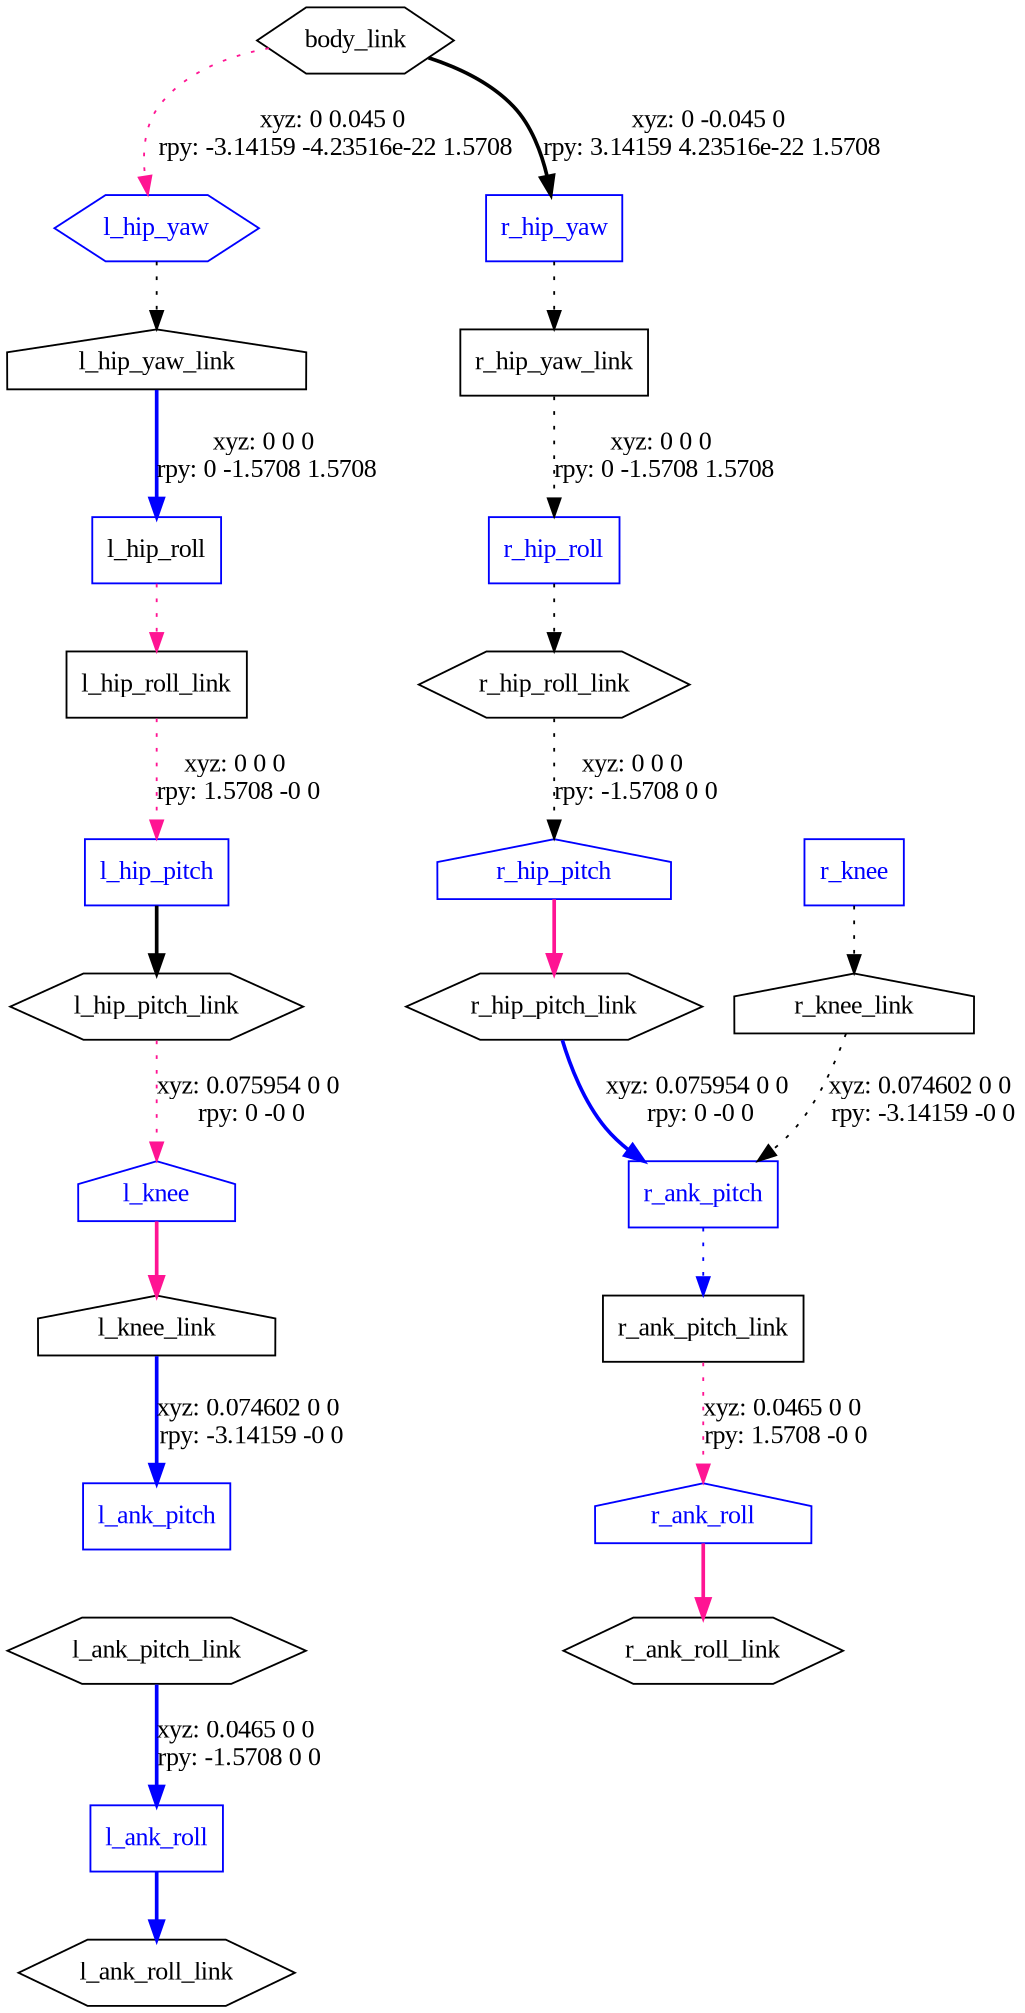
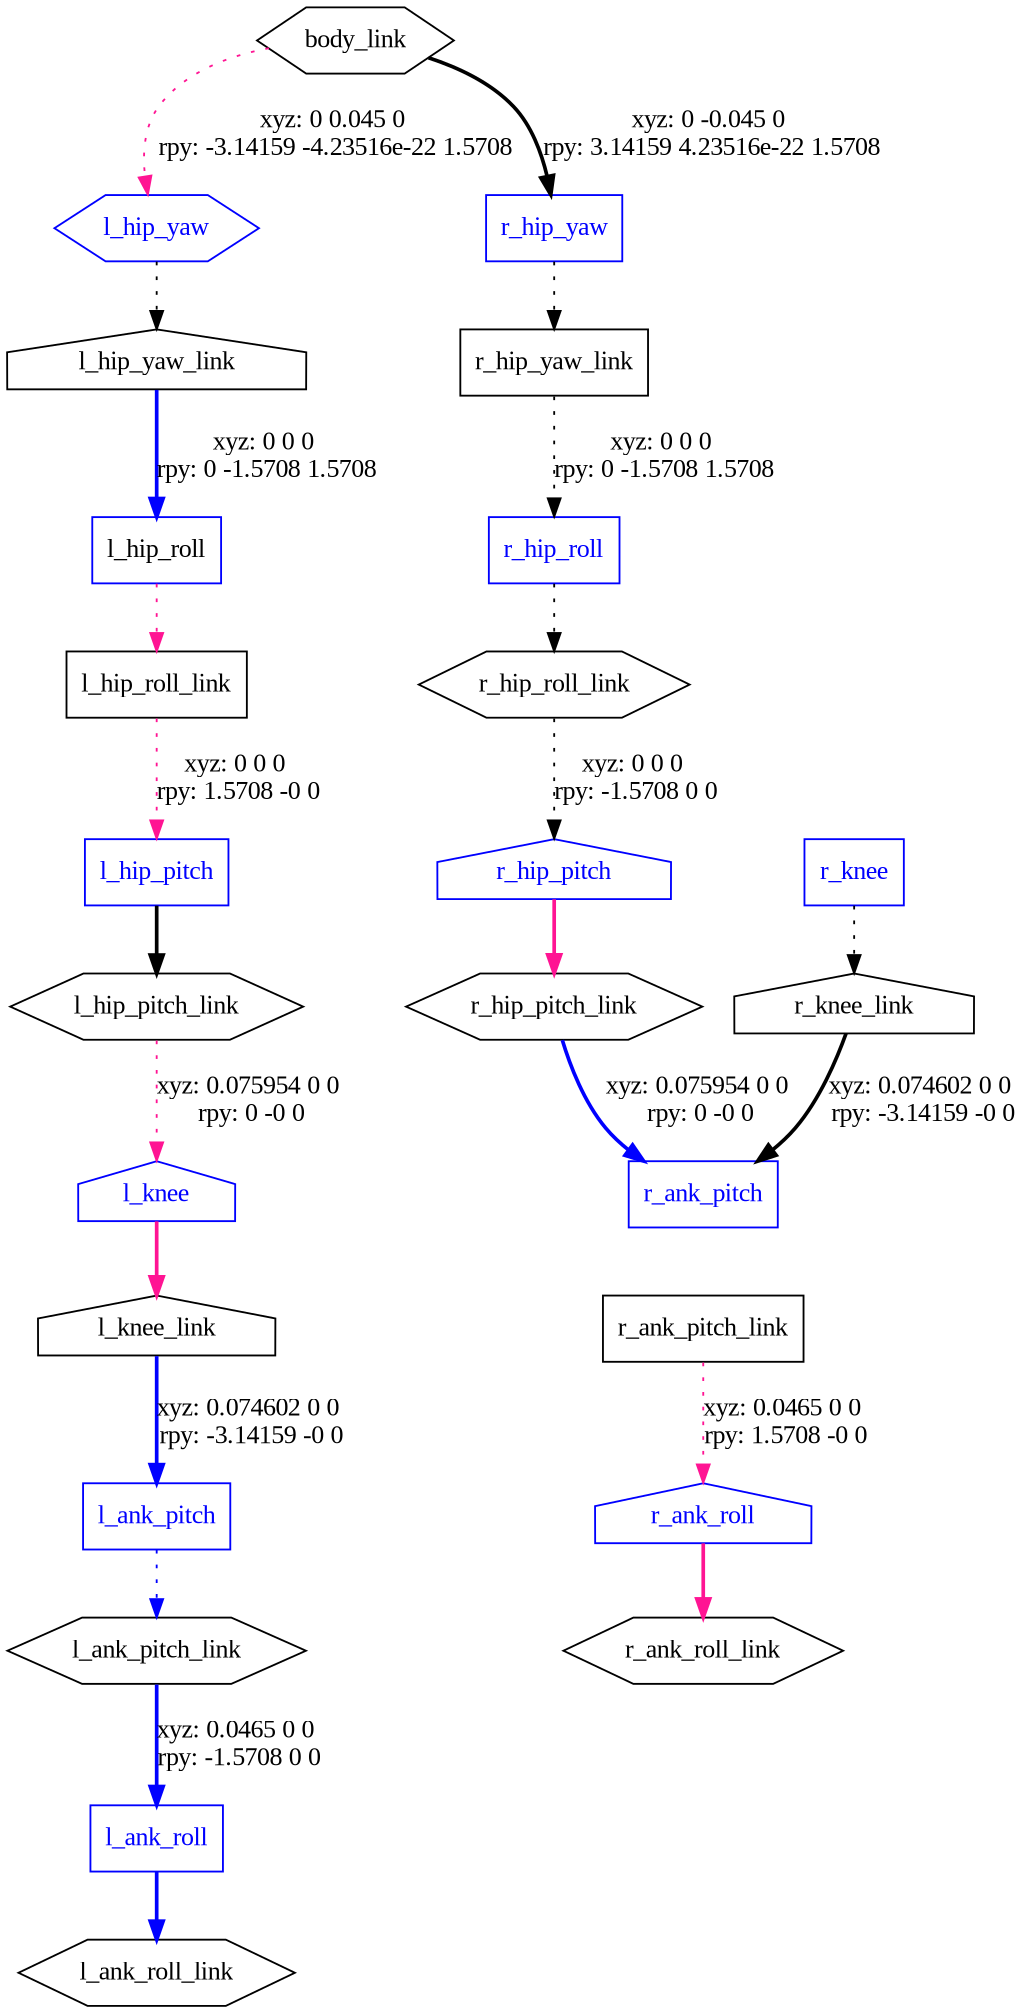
  digraph {
    fontname="Liberation Serif"
    node [fontname="Liberation Serif" shape=box]
    edge [color=black fontname="Liberation Serif" style=dotted]
    n1 [label=body_link shape=hexagon]
    l_hip_yaw [color=blue fontcolor=blue shape=hexagon]
    r_hip_yaw [color=blue fontcolor=blue]
    n4 [label=l_hip_yaw_link shape=house]
    n5 [label=r_hip_yaw_link]
    l_hip_roll [color=blue fontcolor=black]
    n7 [label=l_hip_roll_link]
    l_hip_pitch [color=blue fontcolor=blue]
    n9 [label=l_hip_pitch_link shape=hexagon]
    l_knee [color=blue fontcolor=blue shape=house]
    n11 [label=l_knee_link shape=house]
    l_ank_pitch [color=blue fontcolor=blue]
    n13 [label=l_ank_pitch_link shape=hexagon]
    l_ank_roll [color=blue fontcolor=blue]
    n15 [label=l_ank_roll_link shape=hexagon]
    r_hip_roll [color=blue fontcolor=blue]
    n17 [label=r_hip_roll_link shape=hexagon]
    r_hip_pitch [color=blue fontcolor=blue shape=house]
    n19 [label=r_hip_pitch_link shape=hexagon]
    r_ank_pitch [color=blue fontcolor=blue]
    r_knee [color=blue fontcolor=blue]
    n22 [label=r_knee_link shape=house]
    n23 [label=r_ank_pitch_link]
    r_ank_roll [color=blue fontcolor=blue shape=house]
    n25 [label=r_ank_roll_link shape=hexagon]
    n1 -> l_hip_yaw [color=deeppink label="xyz: 0 0.045 0 \nrpy: -3.14159 -4.23516e-22 1.5708"]
    n1 -> r_hip_yaw [label="xyz: 0 -0.045 0 \nrpy: 3.14159 4.23516e-22 1.5708" style=bold]
    l_hip_yaw -> n4
    r_hip_yaw -> n5
    n4 -> l_hip_roll [color=blue label="xyz: 0 0 0 \nrpy: 0 -1.5708 1.5708" style=bold]
    n5 -> r_hip_roll [label="xyz: 0 0 0 \nrpy: 0 -1.5708 1.5708"]
    l_hip_roll -> n7 [color=deeppink]
    n7 -> l_hip_pitch [color=deeppink label="xyz: 0 0 0 \nrpy: 1.5708 -0 0"]
    l_hip_pitch -> n9 [style=bold]
    n9 -> l_knee [color=deeppink label="xyz: 0.075954 0 0 \nrpy: 0 -0 0"]
    l_knee -> n11 [color=deeppink style=bold]
    n11 -> l_ank_pitch [color=blue label="xyz: 0.074602 0 0 \nrpy: -3.14159 -0 0" style=bold]
+   l_ank_pitch -> n13 [color=blue]
    n13 -> l_ank_roll [color=blue label="xyz: 0.0465 0 0 \nrpy: -1.5708 0 0" style=bold]
    l_ank_roll -> n15 [color=blue style=bold]
    r_hip_roll -> n17
    n17 -> r_hip_pitch [label="xyz: 0 0 0 \nrpy: -1.5708 0 0"]
    r_hip_pitch -> n19 [color=deeppink style=bold]
    n19 -> r_ank_pitch [color=blue label="xyz: 0.075954 0 0 \nrpy: 0 -0 0" style=bold]
-   r_ank_pitch -> n23 [color=blue]
    r_knee -> n22
-   n22 -> r_ank_pitch [label="xyz: 0.074602 0 0 \nrpy: -3.14159 -0 0"]
+   n22 -> r_ank_pitch [label="xyz: 0.074602 0 0 \nrpy: -3.14159 -0 0" style=bold]
    n23 -> r_ank_roll [color=deeppink label="xyz: 0.0465 0 0 \nrpy: 1.5708 -0 0"]
    r_ank_roll -> n25 [color=deeppink style=bold]
  }
